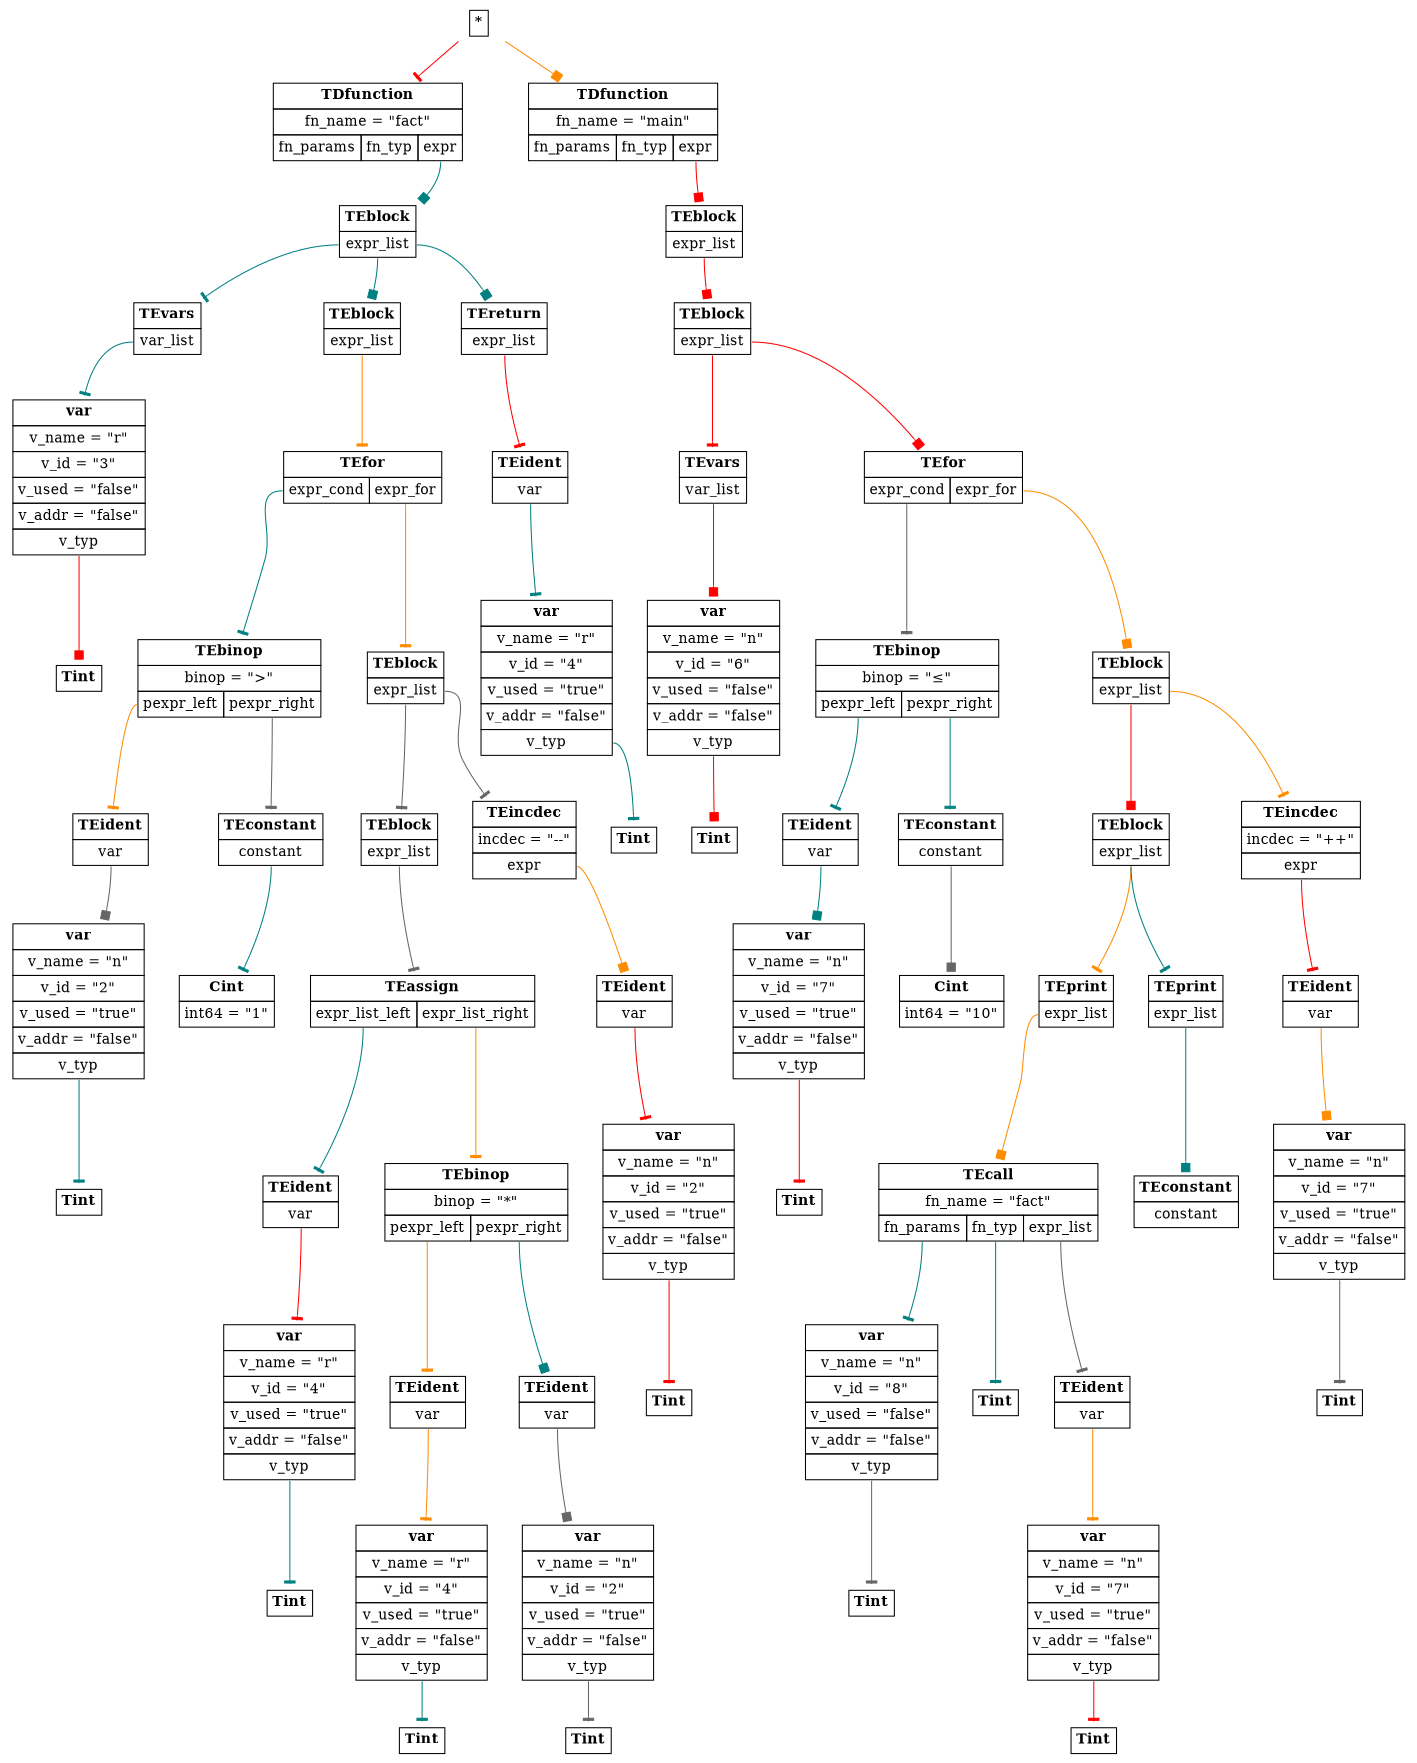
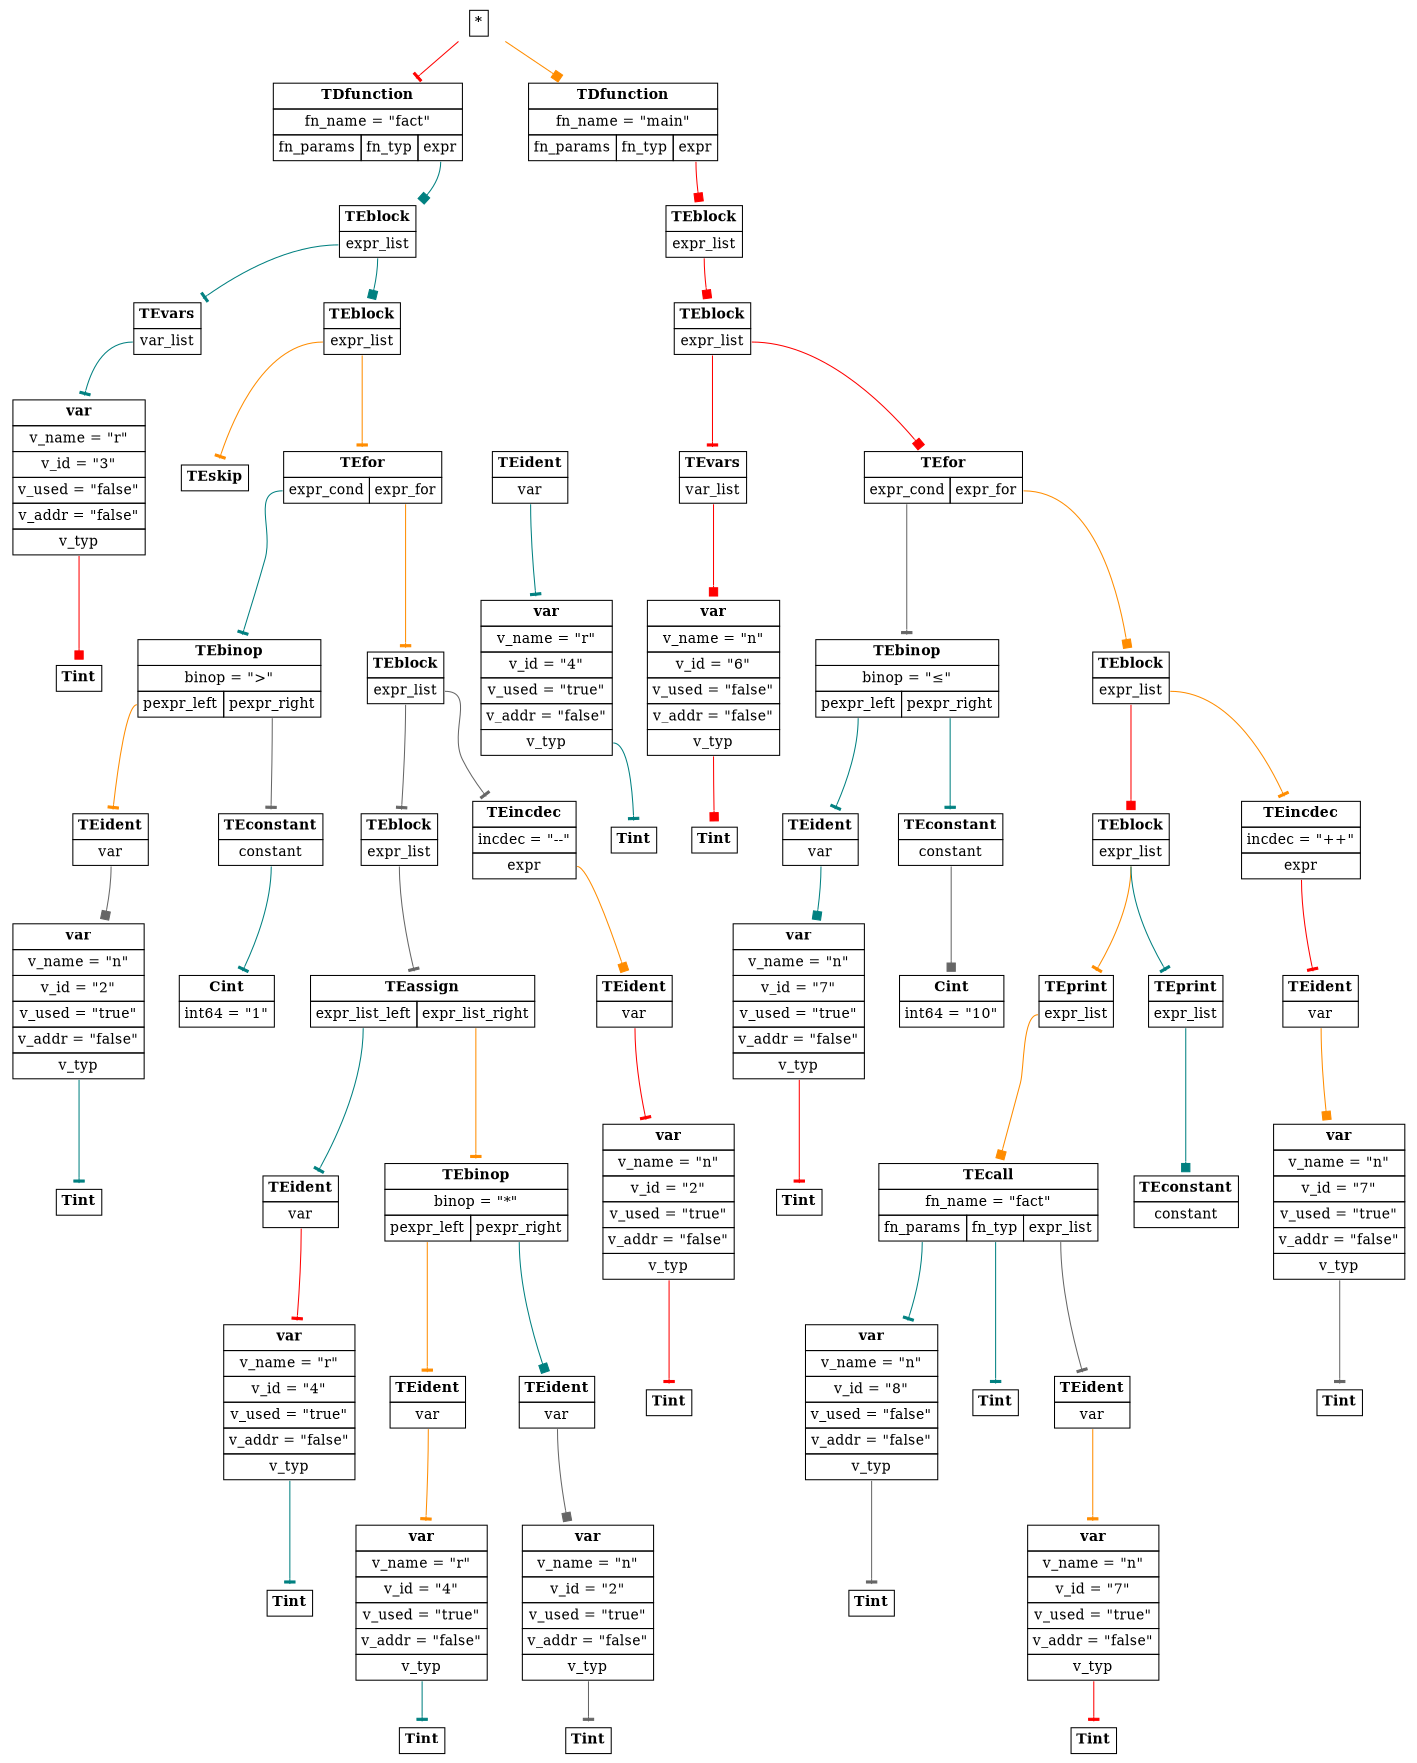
  digraph {
    node [shape=plaintext]
    edge [arrowhead=tee color=teal tailport=expr_list]
    n1 [label=<<table border='0' cellborder='1' cellspacing='0' cellpadding='4'><tr ><td colspan = '1'><b >*</b></td></tr></table>>]
    n2 [label=<<table border='0' cellborder='1' cellspacing='0' cellpadding='4'><tr ><td colspan = '3'><b >TDfunction</b></td></tr><tr ><td colspan = '3'>fn_name = "fact"</td></tr><tr ><td port='fn_params'>fn_params</td><td port='fn_typ'>fn_typ</td><td port='expr'>expr</td></tr></table>>]
    n3 [label=<<table border='0' cellborder='1' cellspacing='0' cellpadding='4'><tr ><td colspan = '3'><b >TDfunction</b></td></tr><tr ><td colspan = '3'>fn_name = "main"</td></tr><tr ><td port='fn_params'>fn_params</td><td port='fn_typ'>fn_typ</td><td port='expr'>expr</td></tr></table>>]
    n4 [label=<<table border='0' cellborder='1' cellspacing='0' cellpadding='4'><tr ><td colspan = '1'><b >TEblock</b></td></tr><tr ><td port='expr_list'>expr_list</td></tr></table>>]
    n5 [label=<<table border='0' cellborder='1' cellspacing='0' cellpadding='4'><tr ><td colspan = '1'><b >TEblock</b></td></tr><tr ><td port='expr_list'>expr_list</td></tr></table>>]
    n6 [label=<<table border='0' cellborder='1' cellspacing='0' cellpadding='4'><tr ><td colspan = '1'><b >TEvars</b></td></tr><tr ><td port='var_list'>var_list</td></tr></table>>]
    n7 [label=<<table border='0' cellborder='1' cellspacing='0' cellpadding='4'><tr ><td colspan = '1'><b >TEblock</b></td></tr><tr ><td port='expr_list'>expr_list</td></tr></table>>]
-   n8 [label=<<table border='0' cellborder='1' cellspacing='0' cellpadding='4'><tr ><td colspan = '1'><b >TEreturn</b></td></tr><tr ><td port='expr_list'>expr_list</td></tr></table>>]
    n9 [label=<<table border='0' cellborder='1' cellspacing='0' cellpadding='4'><tr ><td colspan = '1'><b >var</b></td></tr><tr ><td colspan = '1'>v_name = "r"</td></tr><tr ><td colspan = '1'>v_id = "3"</td></tr><tr ><td colspan = '1'>v_used = "false"</td></tr><tr ><td colspan = '1'>v_addr = "false"</td></tr><tr ><td port='v_typ'>v_typ</td></tr></table>>]
+   n10 [label=<<table border='0' cellborder='1' cellspacing='0' cellpadding='4'><tr ><td colspan = '1'><b >TEskip</b></td></tr></table>>]
    n11 [label=<<table border='0' cellborder='1' cellspacing='0' cellpadding='4'><tr ><td colspan = '2'><b >TEfor</b></td></tr><tr ><td port='expr_cond'>expr_cond</td><td port='expr_for'>expr_for</td></tr></table>>]
    n12 [label=<<table border='0' cellborder='1' cellspacing='0' cellpadding='4'><tr ><td colspan = '1'><b >TEident</b></td></tr><tr ><td port='var'>var</td></tr></table>>]
    n13 [label=<<table border='0' cellborder='1' cellspacing='0' cellpadding='4'><tr ><td colspan = '1'><b >Tint</b></td></tr></table>>]
    n14 [label=<<table border='0' cellborder='1' cellspacing='0' cellpadding='4'><tr ><td colspan = '2'><b >TEbinop</b></td></tr><tr ><td colspan = '2'>binop = "&gt;"</td></tr><tr ><td port='pexpr_left'>pexpr_left</td><td port='pexpr_right'>pexpr_right</td></tr></table>>]
    n15 [label=<<table border='0' cellborder='1' cellspacing='0' cellpadding='4'><tr ><td colspan = '1'><b >TEblock</b></td></tr><tr ><td port='expr_list'>expr_list</td></tr></table>>]
    n16 [label=<<table border='0' cellborder='1' cellspacing='0' cellpadding='4'><tr ><td colspan = '1'><b >TEident</b></td></tr><tr ><td port='var'>var</td></tr></table>>]
    n17 [label=<<table border='0' cellborder='1' cellspacing='0' cellpadding='4'><tr ><td colspan = '1'><b >TEconstant</b></td></tr><tr ><td port='constant'>constant</td></tr></table>>]
    n18 [label=<<table border='0' cellborder='1' cellspacing='0' cellpadding='4'><tr ><td colspan = '1'><b >TEblock</b></td></tr><tr ><td port='expr_list'>expr_list</td></tr></table>>]
    n19 [label=<<table border='0' cellborder='1' cellspacing='0' cellpadding='4'><tr ><td colspan = '1'><b >TEincdec</b></td></tr><tr ><td colspan = '1'>incdec = "--"</td></tr><tr ><td port='expr'>expr</td></tr></table>>]
    n20 [label=<<table border='0' cellborder='1' cellspacing='0' cellpadding='4'><tr ><td colspan = '1'><b >var</b></td></tr><tr ><td colspan = '1'>v_name = "n"</td></tr><tr ><td colspan = '1'>v_id = "2"</td></tr><tr ><td colspan = '1'>v_used = "true"</td></tr><tr ><td colspan = '1'>v_addr = "false"</td></tr><tr ><td port='v_typ'>v_typ</td></tr></table>>]
    n21 [label=<<table border='0' cellborder='1' cellspacing='0' cellpadding='4'><tr ><td colspan = '1'><b >Cint</b></td></tr><tr ><td colspan = '1'>int64 = "1"</td></tr></table>>]
    n22 [label=<<table border='0' cellborder='1' cellspacing='0' cellpadding='4'><tr ><td colspan = '1'><b >Tint</b></td></tr></table>>]
    n23 [label=<<table border='0' cellborder='1' cellspacing='0' cellpadding='4'><tr ><td colspan = '2'><b >TEassign</b></td></tr><tr ><td port='expr_list_left'>expr_list_left</td><td port='expr_list_right'>expr_list_right</td></tr></table>>]
    n24 [label=<<table border='0' cellborder='1' cellspacing='0' cellpadding='4'><tr ><td colspan = '1'><b >TEident</b></td></tr><tr ><td port='var'>var</td></tr></table>>]
    n25 [label=<<table border='0' cellborder='1' cellspacing='0' cellpadding='4'><tr ><td colspan = '1'><b >TEident</b></td></tr><tr ><td port='var'>var</td></tr></table>>]
    n26 [label=<<table border='0' cellborder='1' cellspacing='0' cellpadding='4'><tr ><td colspan = '2'><b >TEbinop</b></td></tr><tr ><td colspan = '2'>binop = "*"</td></tr><tr ><td port='pexpr_left'>pexpr_left</td><td port='pexpr_right'>pexpr_right</td></tr></table>>]
    n27 [label=<<table border='0' cellborder='1' cellspacing='0' cellpadding='4'><tr ><td colspan = '1'><b >var</b></td></tr><tr ><td colspan = '1'>v_name = "r"</td></tr><tr ><td colspan = '1'>v_id = "4"</td></tr><tr ><td colspan = '1'>v_used = "true"</td></tr><tr ><td colspan = '1'>v_addr = "false"</td></tr><tr ><td port='v_typ'>v_typ</td></tr></table>>]
    n28 [label=<<table border='0' cellborder='1' cellspacing='0' cellpadding='4'><tr ><td colspan = '1'><b >TEident</b></td></tr><tr ><td port='var'>var</td></tr></table>>]
    n29 [label=<<table border='0' cellborder='1' cellspacing='0' cellpadding='4'><tr ><td colspan = '1'><b >TEident</b></td></tr><tr ><td port='var'>var</td></tr></table>>]
    n30 [label=<<table border='0' cellborder='1' cellspacing='0' cellpadding='4'><tr ><td colspan = '1'><b >Tint</b></td></tr></table>>]
    n31 [label=<<table border='0' cellborder='1' cellspacing='0' cellpadding='4'><tr ><td colspan = '1'><b >var</b></td></tr><tr ><td colspan = '1'>v_name = "r"</td></tr><tr ><td colspan = '1'>v_id = "4"</td></tr><tr ><td colspan = '1'>v_used = "true"</td></tr><tr ><td colspan = '1'>v_addr = "false"</td></tr><tr ><td port='v_typ'>v_typ</td></tr></table>>]
    n32 [label=<<table border='0' cellborder='1' cellspacing='0' cellpadding='4'><tr ><td colspan = '1'><b >var</b></td></tr><tr ><td colspan = '1'>v_name = "n"</td></tr><tr ><td colspan = '1'>v_id = "2"</td></tr><tr ><td colspan = '1'>v_used = "true"</td></tr><tr ><td colspan = '1'>v_addr = "false"</td></tr><tr ><td port='v_typ'>v_typ</td></tr></table>>]
    n33 [label=<<table border='0' cellborder='1' cellspacing='0' cellpadding='4'><tr ><td colspan = '1'><b >Tint</b></td></tr></table>>]
    n34 [label=<<table border='0' cellborder='1' cellspacing='0' cellpadding='4'><tr ><td colspan = '1'><b >Tint</b></td></tr></table>>]
    n35 [label=<<table border='0' cellborder='1' cellspacing='0' cellpadding='4'><tr ><td colspan = '1'><b >var</b></td></tr><tr ><td colspan = '1'>v_name = "n"</td></tr><tr ><td colspan = '1'>v_id = "2"</td></tr><tr ><td colspan = '1'>v_used = "true"</td></tr><tr ><td colspan = '1'>v_addr = "false"</td></tr><tr ><td port='v_typ'>v_typ</td></tr></table>>]
    n36 [label=<<table border='0' cellborder='1' cellspacing='0' cellpadding='4'><tr ><td colspan = '1'><b >Tint</b></td></tr></table>>]
    n37 [label=<<table border='0' cellborder='1' cellspacing='0' cellpadding='4'><tr ><td colspan = '1'><b >var</b></td></tr><tr ><td colspan = '1'>v_name = "r"</td></tr><tr ><td colspan = '1'>v_id = "4"</td></tr><tr ><td colspan = '1'>v_used = "true"</td></tr><tr ><td colspan = '1'>v_addr = "false"</td></tr><tr ><td port='v_typ'>v_typ</td></tr></table>>]
    n38 [label=<<table border='0' cellborder='1' cellspacing='0' cellpadding='4'><tr ><td colspan = '1'><b >Tint</b></td></tr></table>>]
    n39 [label=<<table border='0' cellborder='1' cellspacing='0' cellpadding='4'><tr ><td colspan = '1'><b >TEblock</b></td></tr><tr ><td port='expr_list'>expr_list</td></tr></table>>]
    n40 [label=<<table border='0' cellborder='1' cellspacing='0' cellpadding='4'><tr ><td colspan = '1'><b >TEvars</b></td></tr><tr ><td port='var_list'>var_list</td></tr></table>>]
    n41 [label=<<table border='0' cellborder='1' cellspacing='0' cellpadding='4'><tr ><td colspan = '2'><b >TEfor</b></td></tr><tr ><td port='expr_cond'>expr_cond</td><td port='expr_for'>expr_for</td></tr></table>>]
    n42 [label=<<table border='0' cellborder='1' cellspacing='0' cellpadding='4'><tr ><td colspan = '1'><b >var</b></td></tr><tr ><td colspan = '1'>v_name = "n"</td></tr><tr ><td colspan = '1'>v_id = "6"</td></tr><tr ><td colspan = '1'>v_used = "false"</td></tr><tr ><td colspan = '1'>v_addr = "false"</td></tr><tr ><td port='v_typ'>v_typ</td></tr></table>>]
    n43 [label=<<table border='0' cellborder='1' cellspacing='0' cellpadding='4'><tr ><td colspan = '2'><b >TEbinop</b></td></tr><tr ><td colspan = '2'>binop = "&le;"</td></tr><tr ><td port='pexpr_left'>pexpr_left</td><td port='pexpr_right'>pexpr_right</td></tr></table>>]
    n44 [label=<<table border='0' cellborder='1' cellspacing='0' cellpadding='4'><tr ><td colspan = '1'><b >TEblock</b></td></tr><tr ><td port='expr_list'>expr_list</td></tr></table>>]
    n45 [label=<<table border='0' cellborder='1' cellspacing='0' cellpadding='4'><tr ><td colspan = '1'><b >Tint</b></td></tr></table>>]
    n46 [label=<<table border='0' cellborder='1' cellspacing='0' cellpadding='4'><tr ><td colspan = '1'><b >TEident</b></td></tr><tr ><td port='var'>var</td></tr></table>>]
    n47 [label=<<table border='0' cellborder='1' cellspacing='0' cellpadding='4'><tr ><td colspan = '1'><b >TEconstant</b></td></tr><tr ><td port='constant'>constant</td></tr></table>>]
    n48 [label=<<table border='0' cellborder='1' cellspacing='0' cellpadding='4'><tr ><td colspan = '1'><b >TEblock</b></td></tr><tr ><td port='expr_list'>expr_list</td></tr></table>>]
    n49 [label=<<table border='0' cellborder='1' cellspacing='0' cellpadding='4'><tr ><td colspan = '1'><b >TEincdec</b></td></tr><tr ><td colspan = '1'>incdec = "++"</td></tr><tr ><td port='expr'>expr</td></tr></table>>]
    n50 [label=<<table border='0' cellborder='1' cellspacing='0' cellpadding='4'><tr ><td colspan = '1'><b >var</b></td></tr><tr ><td colspan = '1'>v_name = "n"</td></tr><tr ><td colspan = '1'>v_id = "7"</td></tr><tr ><td colspan = '1'>v_used = "true"</td></tr><tr ><td colspan = '1'>v_addr = "false"</td></tr><tr ><td port='v_typ'>v_typ</td></tr></table>>]
    n51 [label=<<table border='0' cellborder='1' cellspacing='0' cellpadding='4'><tr ><td colspan = '1'><b >Cint</b></td></tr><tr ><td colspan = '1'>int64 = "10"</td></tr></table>>]
    n52 [label=<<table border='0' cellborder='1' cellspacing='0' cellpadding='4'><tr ><td colspan = '1'><b >Tint</b></td></tr></table>>]
    n53 [label=<<table border='0' cellborder='1' cellspacing='0' cellpadding='4'><tr ><td colspan = '1'><b >TEprint</b></td></tr><tr ><td port='expr_list'>expr_list</td></tr></table>>]
    n54 [label=<<table border='0' cellborder='1' cellspacing='0' cellpadding='4'><tr ><td colspan = '1'><b >TEprint</b></td></tr><tr ><td port='expr_list'>expr_list</td></tr></table>>]
    n55 [label=<<table border='0' cellborder='1' cellspacing='0' cellpadding='4'><tr ><td colspan = '1'><b >TEident</b></td></tr><tr ><td port='var'>var</td></tr></table>>]
    n56 [label=<<table border='0' cellborder='1' cellspacing='0' cellpadding='4'><tr ><td colspan = '3'><b >TEcall</b></td></tr><tr ><td colspan = '3'>fn_name = "fact"</td></tr><tr ><td port='fn_params'>fn_params</td><td port='fn_typ'>fn_typ</td><td port='expr_list'>expr_list</td></tr></table>>]
    n57 [label=<<table border='0' cellborder='1' cellspacing='0' cellpadding='4'><tr ><td colspan = '1'><b >TEconstant</b></td></tr><tr ><td port='constant'>constant</td></tr></table>>]
    n58 [label=<<table border='0' cellborder='1' cellspacing='0' cellpadding='4'><tr ><td colspan = '1'><b >var</b></td></tr><tr ><td colspan = '1'>v_name = "n"</td></tr><tr ><td colspan = '1'>v_id = "8"</td></tr><tr ><td colspan = '1'>v_used = "false"</td></tr><tr ><td colspan = '1'>v_addr = "false"</td></tr><tr ><td port='v_typ'>v_typ</td></tr></table>>]
    n59 [label=<<table border='0' cellborder='1' cellspacing='0' cellpadding='4'><tr ><td colspan = '1'><b >Tint</b></td></tr></table>>]
    n60 [label=<<table border='0' cellborder='1' cellspacing='0' cellpadding='4'><tr ><td colspan = '1'><b >TEident</b></td></tr><tr ><td port='var'>var</td></tr></table>>]
    n61 [label=<<table border='0' cellborder='1' cellspacing='0' cellpadding='4'><tr ><td colspan = '1'><b >Tint</b></td></tr></table>>]
    n62 [label=<<table border='0' cellborder='1' cellspacing='0' cellpadding='4'><tr ><td colspan = '1'><b >var</b></td></tr><tr ><td colspan = '1'>v_name = "n"</td></tr><tr ><td colspan = '1'>v_id = "7"</td></tr><tr ><td colspan = '1'>v_used = "true"</td></tr><tr ><td colspan = '1'>v_addr = "false"</td></tr><tr ><td port='v_typ'>v_typ</td></tr></table>>]
    n63 [label=<<table border='0' cellborder='1' cellspacing='0' cellpadding='4'><tr ><td colspan = '1'><b >Tint</b></td></tr></table>>]
    n64 [label=<<table border='0' cellborder='1' cellspacing='0' cellpadding='4'><tr ><td colspan = '1'><b >var</b></td></tr><tr ><td colspan = '1'>v_name = "n"</td></tr><tr ><td colspan = '1'>v_id = "7"</td></tr><tr ><td colspan = '1'>v_used = "true"</td></tr><tr ><td colspan = '1'>v_addr = "false"</td></tr><tr ><td port='v_typ'>v_typ</td></tr></table>>]
    n65 [label=<<table border='0' cellborder='1' cellspacing='0' cellpadding='4'><tr ><td colspan = '1'><b >Tint</b></td></tr></table>>]
    n1 -> n2 [color=red]
    n1 -> n3 [arrowhead=box color=darkorange]
    n2 -> n4 [arrowhead=box tailport=expr]
    n3 -> n5 [arrowhead=box color=red tailport=expr]
    n4 -> n6
    n4 -> n7 [arrowhead=box]
-   n4 -> n8 [arrowhead=box]
    n5 -> n39 [arrowhead=box color=red]
    n6 -> n9 [tailport=var_list]
+   n7 -> n10 [color=darkorange]
    n7 -> n11 [color=darkorange]
-   n8 -> n12 [color=red]
    n9 -> n13 [arrowhead=box color=red tailport=v_typ]
    n11 -> n14 [tailport=expr_cond]
    n11 -> n15 [color=darkorange tailport=expr_for]
    n12 -> n37 [tailport=var]
    n14 -> n16 [color=darkorange tailport=pexpr_left]
    n14 -> n17 [color=gray40 tailport=pexpr_right]
    n15 -> n18 [color=gray40]
    n15 -> n19 [color=gray40]
    n16 -> n20 [arrowhead=box color=gray40 tailport=var]
    n17 -> n21 [tailport=constant]
    n18 -> n23 [color=gray40]
    n19 -> n24 [arrowhead=box color=darkorange tailport=expr]
    n20 -> n22 [tailport=v_typ]
    n23 -> n25 [tailport=expr_list_left]
    n23 -> n26 [color=darkorange tailport=expr_list_right]
    n24 -> n35 [color=red tailport=var]
    n25 -> n27 [color=red tailport=var]
    n26 -> n28 [color=darkorange tailport=pexpr_left]
    n26 -> n29 [arrowhead=box tailport=pexpr_right]
    n27 -> n30 [tailport=v_typ]
    n28 -> n31 [color=darkorange tailport=var]
    n29 -> n32 [arrowhead=box color=gray40 tailport=var]
    n31 -> n33 [tailport=v_typ]
    n32 -> n34 [color=gray40 tailport=v_typ]
    n35 -> n36 [color=red tailport=v_typ]
    n37 -> n38 [tailport=v_typ]
    n39 -> n40 [color=red]
    n39 -> n41 [arrowhead=box color=red]
    n40 -> n42 [arrowhead=box color=red tailport=var_list]
    n41 -> n43 [color=gray40 tailport=expr_cond]
    n41 -> n44 [arrowhead=box color=darkorange tailport=expr_for]
    n42 -> n45 [arrowhead=box color=red tailport=v_typ]
    n43 -> n46 [tailport=pexpr_left]
    n43 -> n47 [tailport=pexpr_right]
    n44 -> n48 [arrowhead=box color=red]
    n44 -> n49 [color=darkorange]
    n46 -> n50 [arrowhead=box tailport=var]
    n47 -> n51 [arrowhead=box color=gray40 tailport=constant]
    n48 -> n53 [color=darkorange]
    n48 -> n54
    n49 -> n55 [color=red tailport=expr]
    n50 -> n52 [color=red tailport=v_typ]
    n53 -> n56 [arrowhead=box color=darkorange]
    n54 -> n57 [arrowhead=box]
    n55 -> n64 [arrowhead=box color=darkorange tailport=var]
    n56 -> n58 [tailport=fn_params]
    n56 -> n59 [tailport=fn_typ]
    n56 -> n60 [color=gray40]
    n58 -> n61 [color=gray40 tailport=v_typ]
    n60 -> n62 [color=darkorange tailport=var]
    n62 -> n63 [color=red tailport=v_typ]
    n64 -> n65 [color=gray40 tailport=v_typ]
  }
